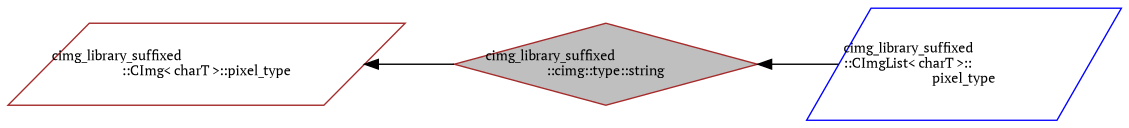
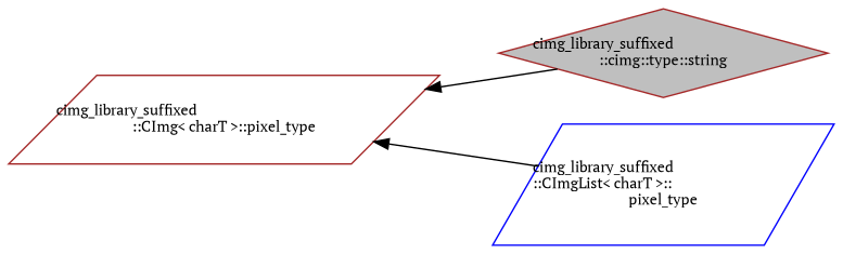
  digraph {
    fontname="PT Serif"
    rankdir=LR
    node [color=brown fillcolor=white fontname="PT Serif" fontsize=10 shape=parallelogram style=filled]
    edge [color=black dir=back fontname="PT Serif" fontsize=10 labelfontname=Helvetica labelfontsize=10 style=solid]
    n1 [fillcolor=grey75 fontcolor=black height=0.2 label="cimg_library_suffixed\l::cimg::type::string" shape=diamond width=0.4]
    n2 [color=blue height=0.2 label="cimg_library_suffixed\l::CImgList\< charT \>::\lpixel_type" width=0.4]
    n3 [height=0.2 label="cimg_library_suffixed\l::CImg\< charT \>::pixel_type" width=0.4]
-   n1 -> n2
+   n3 -> n2
    n3 -> n1
  }
